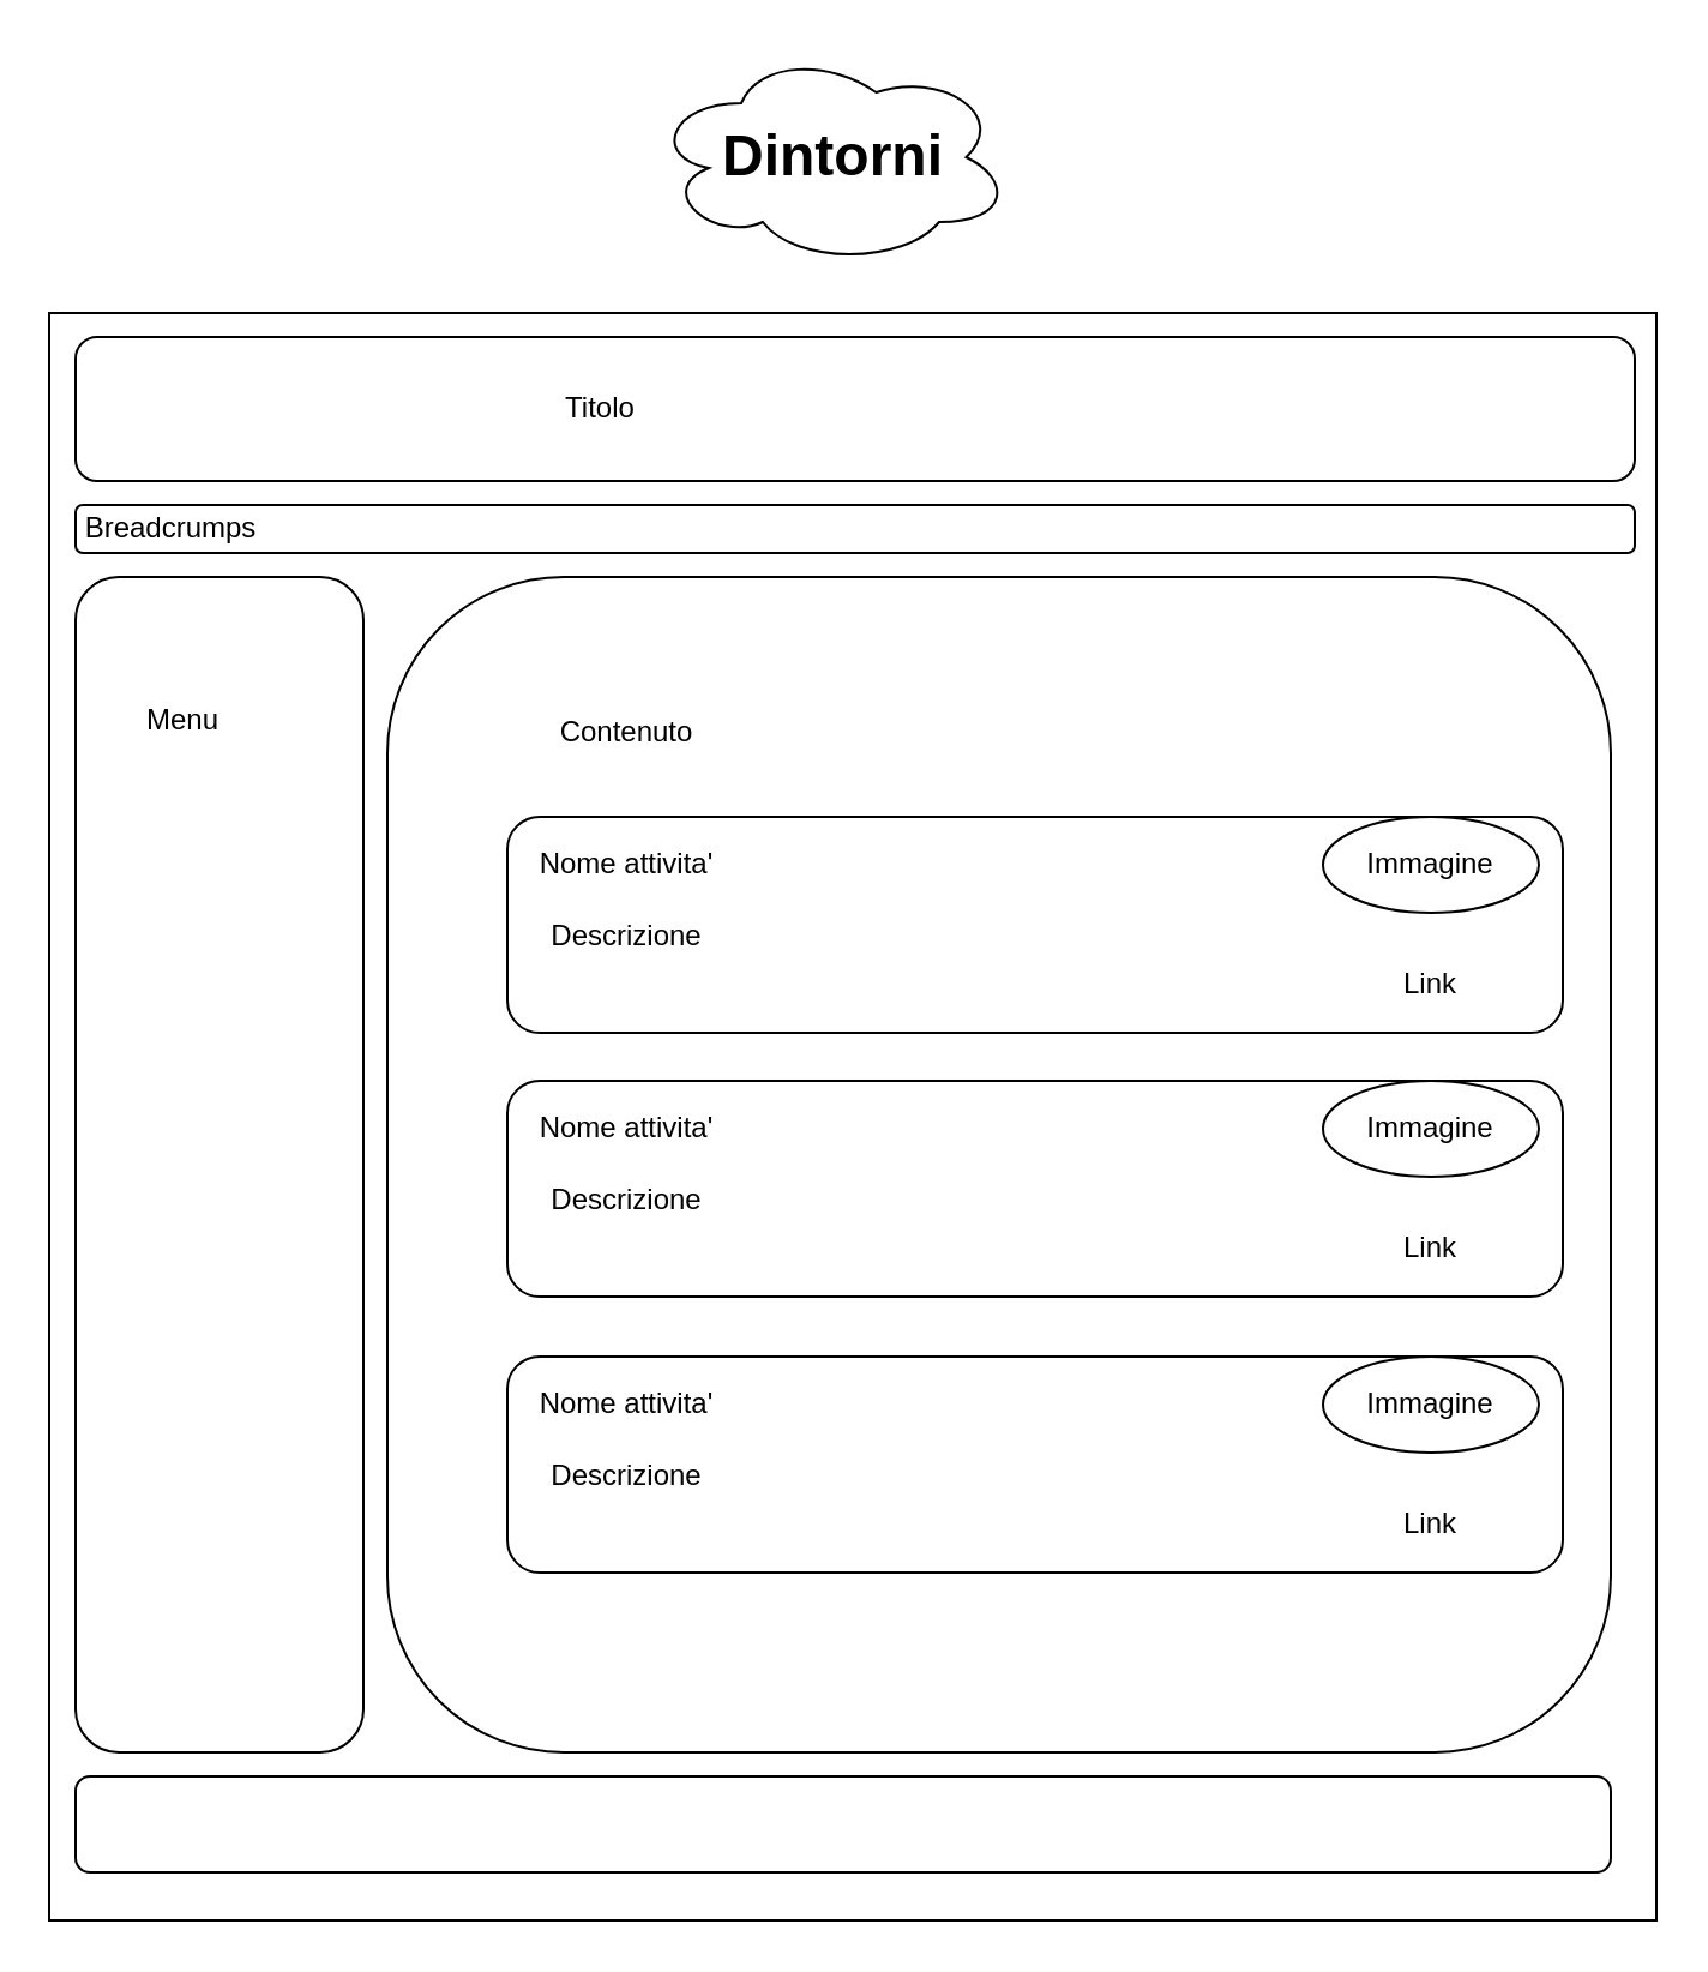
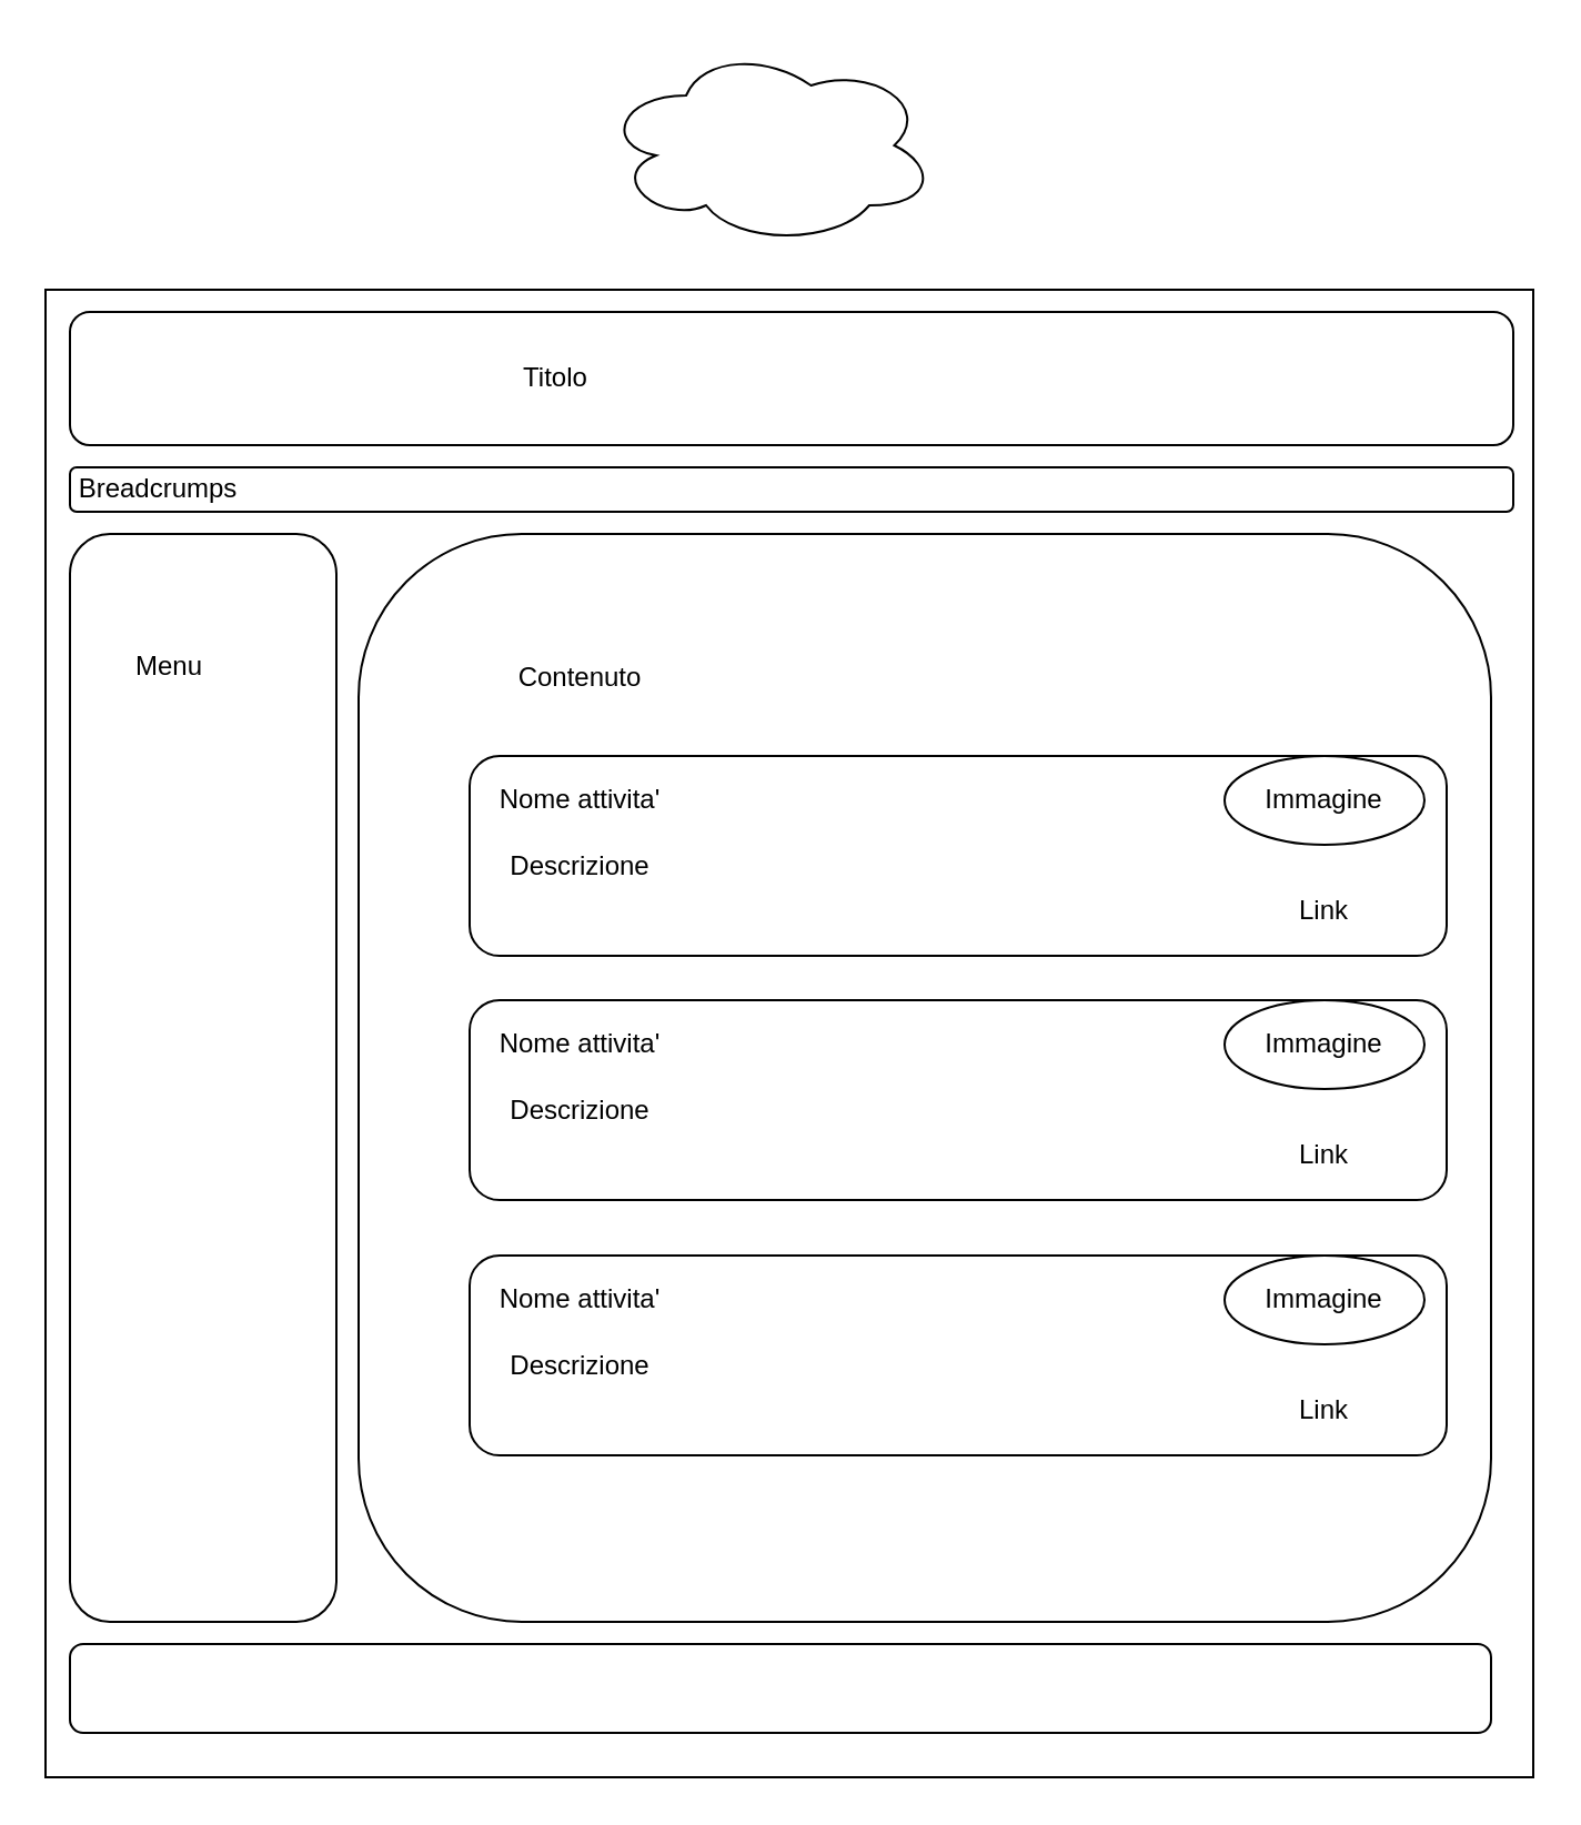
  <mxCell id="0" />
  <mxCell id="1" parent="0" />
  <mxCell id="2" value="" style="ellipse;shape=cloud;whiteSpace=wrap;html=1;" vertex="1" parent="1"><mxGeometry x="271" y="20" width="150" height="90" as="geometry" /></mxCell>
- <mxCell id="3" value="&lt;h1&gt;Dintorni&lt;/h1&gt;" style="text;html=1;strokeColor=none;fillColor=none;spacing=5;spacingTop=-20;whiteSpace=wrap;overflow=hidden;rounded=0;" vertex="1" parent="1"><mxGeometry x="296" y="45" width="100" height="40" as="geometry" /></mxCell>
  <mxCell id="4" value="" style="whiteSpace=wrap;html=1;aspect=fixed;" vertex="1" parent="1"><mxGeometry x="20" y="130" width="670" height="670" as="geometry" /></mxCell>
  <mxCell id="5" value="" style="rounded=1;whiteSpace=wrap;html=1;" vertex="1" parent="1"><mxGeometry x="31" y="140" width="650" height="60" as="geometry" /></mxCell>
  <mxCell id="6" value="" style="rounded=1;whiteSpace=wrap;html=1;" vertex="1" parent="1"><mxGeometry x="31" y="240" width="120" height="490" as="geometry" /></mxCell>
  <mxCell id="7" value="" style="rounded=1;whiteSpace=wrap;html=1;" vertex="1" parent="1"><mxGeometry x="31" y="210" width="650" height="20" as="geometry" /></mxCell>
  <mxCell id="8" value="" style="rounded=1;whiteSpace=wrap;html=1;" vertex="1" parent="1"><mxGeometry x="161" y="240" width="510" height="490" as="geometry" /></mxCell>
  <mxCell id="9" value="" style="rounded=1;whiteSpace=wrap;html=1;" vertex="1" parent="1"><mxGeometry x="31" y="740" width="640" height="40" as="geometry" /></mxCell>
  <mxCell id="10" value="Titolo" style="text;html=1;strokeColor=none;fillColor=none;align=center;verticalAlign=middle;whiteSpace=wrap;rounded=0;" vertex="1" parent="1"><mxGeometry x="230" y="160" width="40" height="20" as="geometry" /></mxCell>
  <mxCell id="11" value="Breadcrumps" style="text;html=1;strokeColor=none;fillColor=none;align=center;verticalAlign=middle;whiteSpace=wrap;rounded=0;" vertex="1" parent="1"><mxGeometry x="51" y="215" width="40" height="10" as="geometry" /></mxCell>
  <mxCell id="12" value="Menu" style="text;html=1;strokeColor=none;fillColor=none;align=center;verticalAlign=middle;whiteSpace=wrap;rounded=0;" vertex="1" parent="1"><mxGeometry x="56" y="290" width="40" height="20" as="geometry" /></mxCell>
  <mxCell id="13" value="Contenuto" style="text;html=1;strokeColor=none;fillColor=none;align=center;verticalAlign=middle;whiteSpace=wrap;rounded=0;" vertex="1" parent="1"><mxGeometry x="241" y="295" width="40" height="20" as="geometry" /></mxCell>
  <mxCell id="14" value="" style="rounded=1;whiteSpace=wrap;html=1;" vertex="1" parent="1"><mxGeometry x="211" y="340" width="440" height="90" as="geometry" /></mxCell>
  <mxCell id="15" value="Nome attivita'" style="text;html=1;strokeColor=none;fillColor=none;align=center;verticalAlign=middle;whiteSpace=wrap;rounded=0;" vertex="1" parent="1"><mxGeometry x="221" y="350" width="80" height="20" as="geometry" /></mxCell>
  <mxCell id="16" value="Descrizione" style="text;html=1;strokeColor=none;fillColor=none;align=center;verticalAlign=middle;whiteSpace=wrap;rounded=0;" vertex="1" parent="1"><mxGeometry x="241" y="380" width="40" height="20" as="geometry" /></mxCell>
  <mxCell id="17" value="" style="ellipse;whiteSpace=wrap;html=1;" vertex="1" parent="1"><mxGeometry x="551" y="340" width="90" height="40" as="geometry" /></mxCell>
  <mxCell id="18" value="Immagine" style="text;html=1;strokeColor=none;fillColor=none;align=center;verticalAlign=middle;whiteSpace=wrap;rounded=0;" vertex="1" parent="1"><mxGeometry x="576" y="350" width="40" height="20" as="geometry" /></mxCell>
  <mxCell id="19" value="Link" style="text;html=1;strokeColor=none;fillColor=none;align=center;verticalAlign=middle;whiteSpace=wrap;rounded=0;" vertex="1" parent="1"><mxGeometry x="576" y="400" width="40" height="20" as="geometry" /></mxCell>
  <mxCell id="20" value="" style="rounded=1;whiteSpace=wrap;html=1;" vertex="1" parent="1"><mxGeometry x="211" y="450" width="440" height="90" as="geometry" /></mxCell>
  <mxCell id="21" value="Nome attivita'" style="text;html=1;strokeColor=none;fillColor=none;align=center;verticalAlign=middle;whiteSpace=wrap;rounded=0;" vertex="1" parent="1"><mxGeometry x="221" y="460" width="80" height="20" as="geometry" /></mxCell>
  <mxCell id="22" value="Descrizione" style="text;html=1;strokeColor=none;fillColor=none;align=center;verticalAlign=middle;whiteSpace=wrap;rounded=0;" vertex="1" parent="1"><mxGeometry x="241" y="490" width="40" height="20" as="geometry" /></mxCell>
  <mxCell id="23" value="" style="ellipse;whiteSpace=wrap;html=1;" vertex="1" parent="1"><mxGeometry x="551" y="450" width="90" height="40" as="geometry" /></mxCell>
  <mxCell id="24" value="Immagine" style="text;html=1;strokeColor=none;fillColor=none;align=center;verticalAlign=middle;whiteSpace=wrap;rounded=0;" vertex="1" parent="1"><mxGeometry x="576" y="460" width="40" height="20" as="geometry" /></mxCell>
  <mxCell id="25" value="Link" style="text;html=1;strokeColor=none;fillColor=none;align=center;verticalAlign=middle;whiteSpace=wrap;rounded=0;" vertex="1" parent="1"><mxGeometry x="576" y="510" width="40" height="20" as="geometry" /></mxCell>
  <mxCell id="26" value="" style="rounded=1;whiteSpace=wrap;html=1;" vertex="1" parent="1"><mxGeometry x="211" y="565" width="440" height="90" as="geometry" /></mxCell>
  <mxCell id="27" value="Nome attivita'" style="text;html=1;strokeColor=none;fillColor=none;align=center;verticalAlign=middle;whiteSpace=wrap;rounded=0;" vertex="1" parent="1"><mxGeometry x="221" y="575" width="80" height="20" as="geometry" /></mxCell>
  <mxCell id="28" value="Descrizione" style="text;html=1;strokeColor=none;fillColor=none;align=center;verticalAlign=middle;whiteSpace=wrap;rounded=0;" vertex="1" parent="1"><mxGeometry x="241" y="605" width="40" height="20" as="geometry" /></mxCell>
  <mxCell id="29" value="" style="ellipse;whiteSpace=wrap;html=1;" vertex="1" parent="1"><mxGeometry x="551" y="565" width="90" height="40" as="geometry" /></mxCell>
  <mxCell id="30" value="Immagine" style="text;html=1;strokeColor=none;fillColor=none;align=center;verticalAlign=middle;whiteSpace=wrap;rounded=0;" vertex="1" parent="1"><mxGeometry x="576" y="575" width="40" height="20" as="geometry" /></mxCell>
  <mxCell id="31" value="Link" style="text;html=1;strokeColor=none;fillColor=none;align=center;verticalAlign=middle;whiteSpace=wrap;rounded=0;" vertex="1" parent="1"><mxGeometry x="576" y="625" width="40" height="20" as="geometry" /></mxCell>
